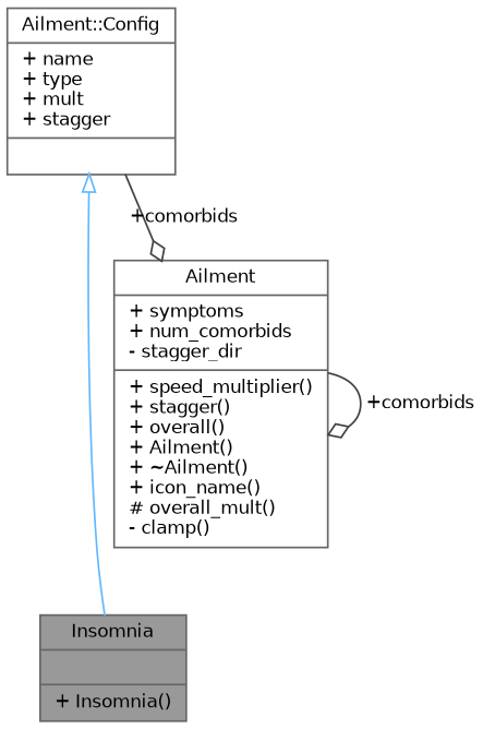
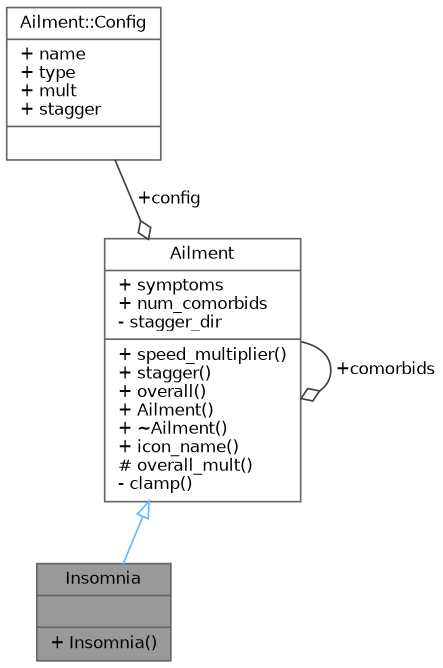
  digraph {
    node [color=gray40 fillcolor=white fontname=Helvetica fontsize=10 shape=record style=filled]
    edge [color=grey25 fontname=Helvetica fontsize=10 labelfontname=Helvetica labelfontsize=10 style=solid arrowhead=odiamond]
    n1 [fillcolor=grey60 fontcolor=black height=0.2 label="{Insomnia\n||+ Insomnia()\l}" width=0.4]
    n2 [height=0.2 label="{Ailment\n|+ symptoms\l+ num_comorbids\l- stagger_dir\l|+ speed_multiplier()\l+ stagger()\l+ overall()\l+ Ailment()\l+ ~Ailment()\l+ icon_name()\l# overall_mult()\l- clamp()\l}" width=0.4]
    n3 [height=0.2 label="{Ailment::Config\n|+ name\l+ type\l+ mult\l+ stagger\l|}" width=0.4]
-   n3 -> n1 [arrowtail=onormal color=steelblue1 dir=back arrowhead=""]
+   n2 -> n1 [arrowtail=onormal color=steelblue1 dir=back arrowhead=""]
    n2 -> n2 [label=" +comorbids"]
-   n3 -> n2 [label=" +comorbids"]
+   n3 -> n2 [label=" +config"]
  }
